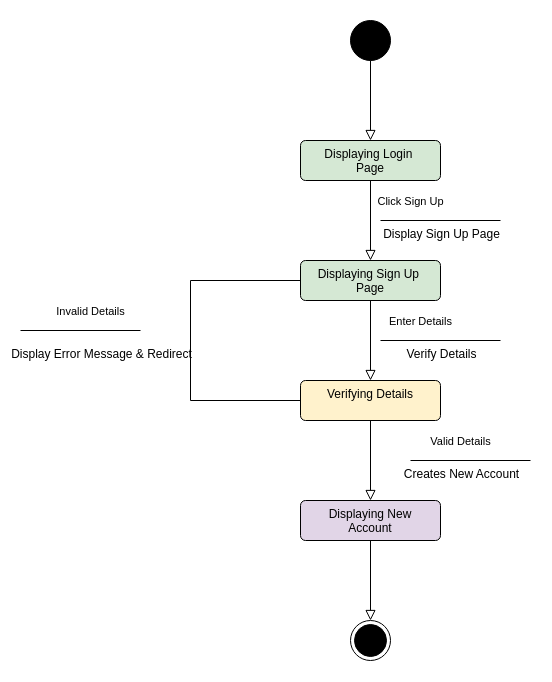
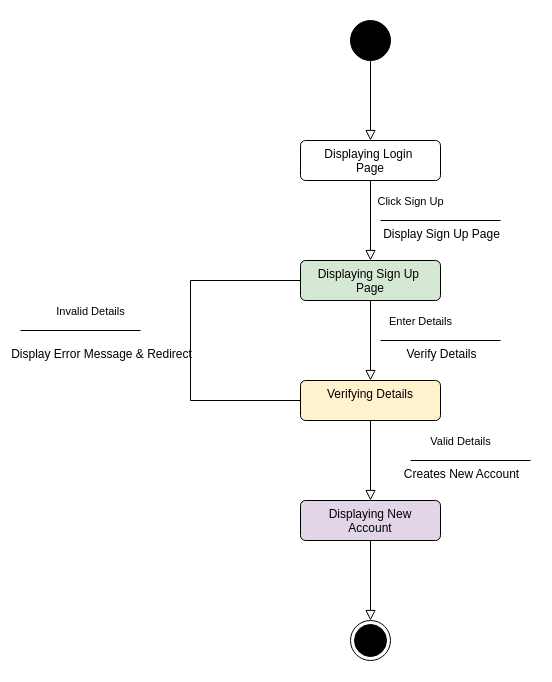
  <mxCell id="0" />
  <mxCell id="1" parent="0" />
  <mxCell id="2" value="" style="ellipse;fillColor=strokeColor;html=1;" parent="1" vertex="1"><mxGeometry x="350" width="40" height="40" as="geometry" y="20" /></mxCell>
  <mxCell id="3" value="" style="endArrow=block;html=1;rounded=0;align=center;verticalAlign=bottom;endFill=0;labelBackgroundColor=none;endSize=8;exitX=0.5;exitY=1;exitDx=0;exitDy=0;" parent="1" source="2" edge="1"><mxGeometry relative="1" as="geometry"><mxPoint x="280" y="270" as="sourcePoint" /><mxPoint x="370" y="140" as="targetPoint" /></mxGeometry></mxCell>
  <mxCell id="4" value="" style="resizable=0;html=1;align=center;verticalAlign=top;labelBackgroundColor=none;" parent="3" connectable="0" vertex="1"><mxGeometry relative="1" as="geometry" /></mxCell>
  <mxCell id="5" value="Click Sign Up" style="endArrow=block;html=1;rounded=0;align=center;verticalAlign=bottom;endFill=0;labelBackgroundColor=none;endSize=8;exitX=0.5;exitY=1;exitDx=0;exitDy=0;" parent="1" source="8" edge="1"><mxGeometry x="-0.25" y="40" relative="1" as="geometry"><mxPoint x="370" y="190" as="sourcePoint" /><mxPoint x="370" y="260" as="targetPoint" /><mxPoint as="offset" /></mxGeometry></mxCell>
  <mxCell id="6" value="Display Sign Up Page" style="resizable=0;html=1;align=center;verticalAlign=top;labelBackgroundColor=none;" parent="5" connectable="0" vertex="1"><mxGeometry relative="1" as="geometry"><mxPoint x="70" as="offset" /></mxGeometry></mxCell>
  <mxCell id="7" value="Displaying Sign Up&amp;nbsp;&lt;div&gt;Page&lt;/div&gt;" style="html=1;align=center;verticalAlign=top;rounded=1;absoluteArcSize=1;arcSize=10;dashed=0;whiteSpace=wrap;fillColor=#d5e8d4;" parent="1" vertex="1"><mxGeometry x="300" y="260" width="140" height="40" as="geometry" /></mxCell>
- <mxCell id="8" value="Displaying Login&amp;nbsp;&lt;div&gt;Page&lt;/div&gt;" style="html=1;align=center;verticalAlign=top;rounded=1;absoluteArcSize=1;arcSize=10;dashed=0;whiteSpace=wrap;fillColor=#d5e8d4;" parent="1" vertex="1"><mxGeometry x="300" y="140" width="140" height="40" as="geometry" /></mxCell>
+ <mxCell id="8" value="Displaying Login&amp;nbsp;&lt;div&gt;Page&lt;/div&gt;" style="html=1;align=center;verticalAlign=top;rounded=1;absoluteArcSize=1;arcSize=10;dashed=0;whiteSpace=wrap;" parent="1" vertex="1"><mxGeometry x="300" y="140" width="140" height="40" as="geometry" /></mxCell>
  <mxCell id="9" value="Enter Details" style="endArrow=block;html=1;rounded=0;align=center;verticalAlign=bottom;endFill=0;labelBackgroundColor=none;endSize=8;exitX=0.5;exitY=1;exitDx=0;exitDy=0;" parent="1" source="7" edge="1"><mxGeometry x="-0.25" y="50" relative="1" as="geometry"><mxPoint x="320" y="390" as="sourcePoint" /><mxPoint x="370" y="380" as="targetPoint" /><mxPoint as="offset" /></mxGeometry></mxCell>
  <mxCell id="10" value="Verify Details" style="resizable=0;html=1;align=center;verticalAlign=top;labelBackgroundColor=none;" parent="9" connectable="0" vertex="1"><mxGeometry relative="1" as="geometry"><mxPoint x="70" as="offset" /></mxGeometry></mxCell>
  <mxCell id="11" value="Verifying Details" style="html=1;align=center;verticalAlign=top;rounded=1;absoluteArcSize=1;arcSize=10;dashed=0;whiteSpace=wrap;fillColor=#fff2cc;" parent="1" vertex="1"><mxGeometry x="300" y="380" width="140" height="40" as="geometry" /></mxCell>
  <mxCell id="12" value="Valid Details" style="endArrow=block;html=1;rounded=0;align=center;verticalAlign=bottom;endFill=0;labelBackgroundColor=none;endSize=8;exitX=0.5;exitY=1;exitDx=0;exitDy=0;" parent="1" source="11" edge="1"><mxGeometry x="-0.25" y="90" relative="1" as="geometry"><mxPoint x="400" y="470" as="sourcePoint" /><mxPoint x="370" y="500" as="targetPoint" /><mxPoint as="offset" /></mxGeometry></mxCell>
  <mxCell id="13" value="Creates New Account" style="resizable=0;html=1;align=center;verticalAlign=top;labelBackgroundColor=none;" parent="12" connectable="0" vertex="1"><mxGeometry relative="1" as="geometry"><mxPoint x="90" as="offset" /></mxGeometry></mxCell>
  <mxCell id="14" value="Displaying New&lt;br&gt;Account" style="html=1;align=center;verticalAlign=top;rounded=1;absoluteArcSize=1;arcSize=10;dashed=0;whiteSpace=wrap;fillColor=#e1d5e7;" parent="1" vertex="1"><mxGeometry x="300" y="500" width="140" height="40" as="geometry" /></mxCell>
  <mxCell id="15" value="" style="endArrow=none;html=1;endSize=12;startArrow=none;startSize=14;startFill=0;edgeStyle=orthogonalEdgeStyle;align=center;verticalAlign=bottom;endFill=0;rounded=0;" edge="1" parent="1"><mxGeometry y="3" relative="1" as="geometry"><mxPoint x="20" y="330" as="sourcePoint" /><mxPoint x="140" y="330" as="targetPoint" /></mxGeometry></mxCell>
  <mxCell id="16" value="" style="endArrow=none;html=1;endSize=12;startArrow=none;startSize=14;startFill=0;edgeStyle=orthogonalEdgeStyle;align=center;verticalAlign=bottom;endFill=0;rounded=0;" edge="1" parent="1"><mxGeometry y="3" relative="1" as="geometry"><mxPoint x="410" y="460" as="sourcePoint" /><mxPoint x="530" y="460" as="targetPoint" /></mxGeometry></mxCell>
  <mxCell id="17" value="" style="endArrow=none;html=1;endSize=12;startArrow=none;startSize=14;startFill=0;edgeStyle=orthogonalEdgeStyle;align=center;verticalAlign=bottom;endFill=0;rounded=0;" edge="1" parent="1"><mxGeometry y="3" relative="1" as="geometry"><mxPoint x="380" y="340" as="sourcePoint" /><mxPoint x="500" y="340" as="targetPoint" /></mxGeometry></mxCell>
  <mxCell id="18" value="" style="endArrow=none;html=1;endSize=12;startArrow=none;startSize=14;startFill=0;edgeStyle=orthogonalEdgeStyle;align=center;verticalAlign=bottom;endFill=0;rounded=0;" edge="1" parent="1"><mxGeometry y="3" relative="1" as="geometry"><mxPoint x="380" y="220" as="sourcePoint" /><mxPoint x="500" y="220" as="targetPoint" /></mxGeometry></mxCell>
  <mxCell id="19" value="" style="endArrow=block;html=1;rounded=0;align=center;verticalAlign=bottom;endFill=0;labelBackgroundColor=none;endSize=8;exitX=0.5;exitY=1;exitDx=0;exitDy=0;" edge="1" parent="1" source="14"><mxGeometry relative="1" as="geometry"><mxPoint x="310" y="630" as="sourcePoint" /><mxPoint x="370" y="620" as="targetPoint" /></mxGeometry></mxCell>
  <mxCell id="20" value="" style="resizable=0;html=1;align=center;verticalAlign=top;labelBackgroundColor=none;" connectable="0" vertex="1" parent="19"><mxGeometry relative="1" as="geometry" /></mxCell>
  <mxCell id="21" value="" style="ellipse;html=1;shape=endState;fillColor=strokeColor;" vertex="1" parent="1"><mxGeometry x="350" y="620" width="40" height="40" as="geometry" /></mxCell>
  <mxCell id="22" value="Invalid Details" style="endArrow=none;html=1;rounded=0;align=center;verticalAlign=bottom;endFill=0;labelBackgroundColor=none;endSize=8;exitX=0;exitY=0.5;exitDx=0;exitDy=0;entryX=0;entryY=0.5;entryDx=0;entryDy=0;" edge="1" parent="1" source="11" target="7"><mxGeometry x="0.118" y="100" relative="1" as="geometry"><mxPoint x="40" y="370" as="sourcePoint" /><mxPoint x="190" y="260" as="targetPoint" /><Array as="points"><mxPoint x="190" y="400" /><mxPoint x="190" y="280" /></Array><mxPoint as="offset" /></mxGeometry></mxCell>
  <mxCell id="23" value="Display Error Message &amp;amp; Redirect" style="resizable=0;html=1;align=center;verticalAlign=top;labelBackgroundColor=none;" connectable="0" vertex="1" parent="22"><mxGeometry relative="1" as="geometry"><mxPoint x="-90" as="offset" /></mxGeometry></mxCell>
